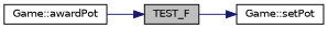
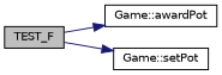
  digraph {
    rankdir=LR
    node [color=black fillcolor=white fontname=Helvetica fontsize=10 shape=record style=filled]
    edge [color=midnightblue fontname=Helvetica fontsize=10 labelfontname=Helvetica labelfontsize=10 style=solid]
    n1 [fillcolor=grey75 fontcolor=black height=0.2 label=TEST_F width=0.4]
    n2 [height=0.2 label="Game::awardPot" width=0.4]
    n3 [height=0.2 label="Game::setPot" width=0.4]
-   n2 -> n1
+   n1 -> n2
    n1 -> n3
  }
